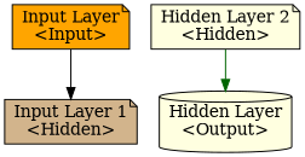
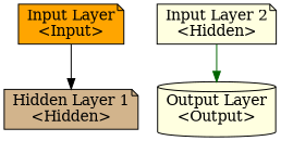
  digraph {
    node [fillcolor=lightyellow shape=note style=filled]
    edge [style=solid]
    n1 [fillcolor=orange label="Input Layer\n<Input>"]
-   n2 [fillcolor=tan label="Input Layer 1\n<Hidden>"]
-   n3 [label="Hidden Layer 2\n<Hidden>"]
-   n4 [label="Hidden Layer\n<Output>" shape=cylinder]
+   n2 [fillcolor=tan label="Hidden Layer 1\n<Hidden>"]
+   n3 [label="Input Layer 2\n<Hidden>"]
+   n4 [label="Output Layer\n<Output>" shape=cylinder]
    n1 -> n2 [color=black]
    n3 -> n4 [color=darkgreen]
  }
